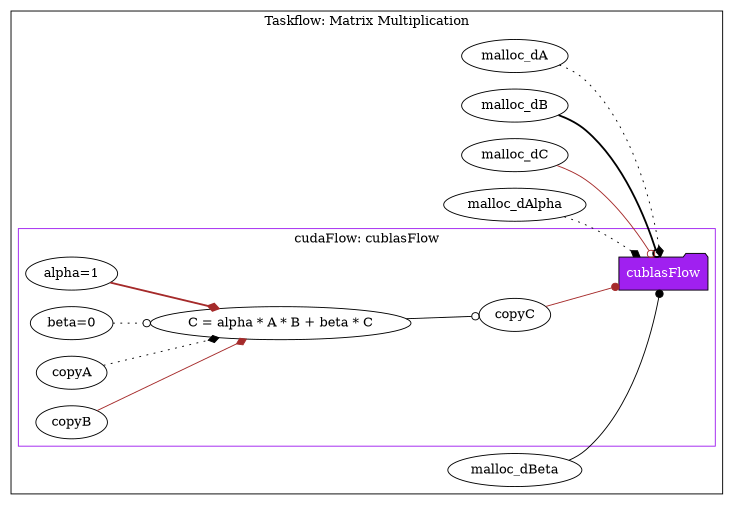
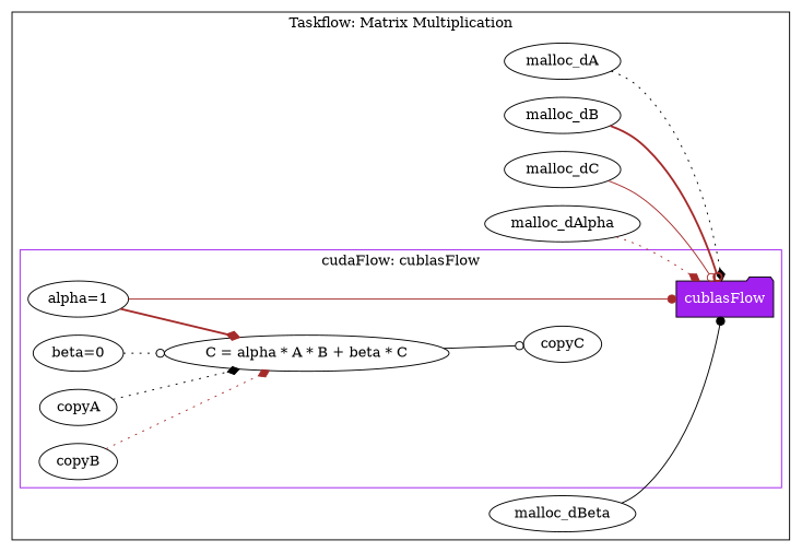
  digraph {
    fontname="DejaVu Serif"
    rankdir=LR
    node [fontname="DejaVu Serif"]
    edge [arrowhead=diamond color=brown fontname="DejaVu Serif" style=solid]
    n1 [color=black fillcolor=purple fontcolor=white label=cublasFlow shape=folder style=filled]
    n2 [label="alpha=1"]
    n3 [label="C = alpha * A * B + beta * C"]
    n4 [label=copyC]
    n5 [label="beta=0"]
    n6 [label=copyA]
    n7 [label=copyB]
    n8 [label=malloc_dA]
    n9 [label=malloc_dB]
    n10 [label=malloc_dC]
    n11 [label=malloc_dAlpha]
    n12 [label=malloc_dBeta]
    subgraph cluster_1 {
      label="Taskflow: Matrix Multiplication"
      n8
      n9
      n10
      n11
      n12
      subgraph cluster_2 {
        color=purple
        label="cudaFlow: cublasFlow"
        n1
        n2
        n3
        n4
        n5
        n6
        n7
      }
    }
    n2 -> n3 [style=bold]
    n3 -> n4 [arrowhead=odot color=black]
-   n4 -> n1 [arrowhead=dot]
+   n2 -> n1 [arrowhead=dot]
    n5 -> n3 [arrowhead=odot color=black style=dotted]
    n6 -> n3 [color=black style=dotted]
-   n7 -> n3
+   n7 -> n3 [style=dotted]
    n8 -> n1 [color=black style=dotted]
-   n9 -> n1 [arrowhead=odot color=black style=bold]
+   n9 -> n1 [arrowhead=odot style=bold]
    n10 -> n1 [arrowhead=odot]
-   n11 -> n1 [color=black style=dotted]
+   n11 -> n1 [style=dotted]
    n12 -> n1 [arrowhead=dot color=black]
  }
